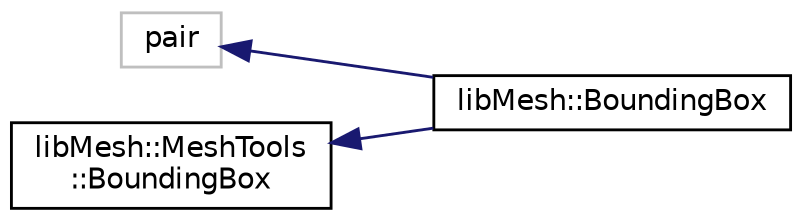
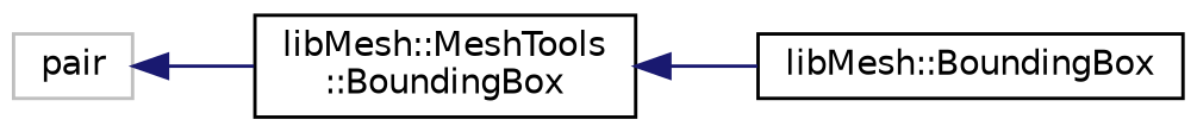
  digraph {
    rankdir=LR
    node [color=black fillcolor=white fontname=Helvetica fontsize=10 shape=record style=filled]
    edge [color=midnightblue dir=back fontname=Helvetica fontsize=10 labelfontname=Helvetica labelfontsize=10 style=solid]
    n1 [color=grey75 height=0.2 label=pair width=0.4]
    n2 [height=0.2 label="libMesh::BoundingBox" width=0.4]
    n3 [height=0.2 label="libMesh::MeshTools\l::BoundingBox" width=0.4]
-   n1 -> n2
+   n1 -> n3
    n3 -> n2
  }
